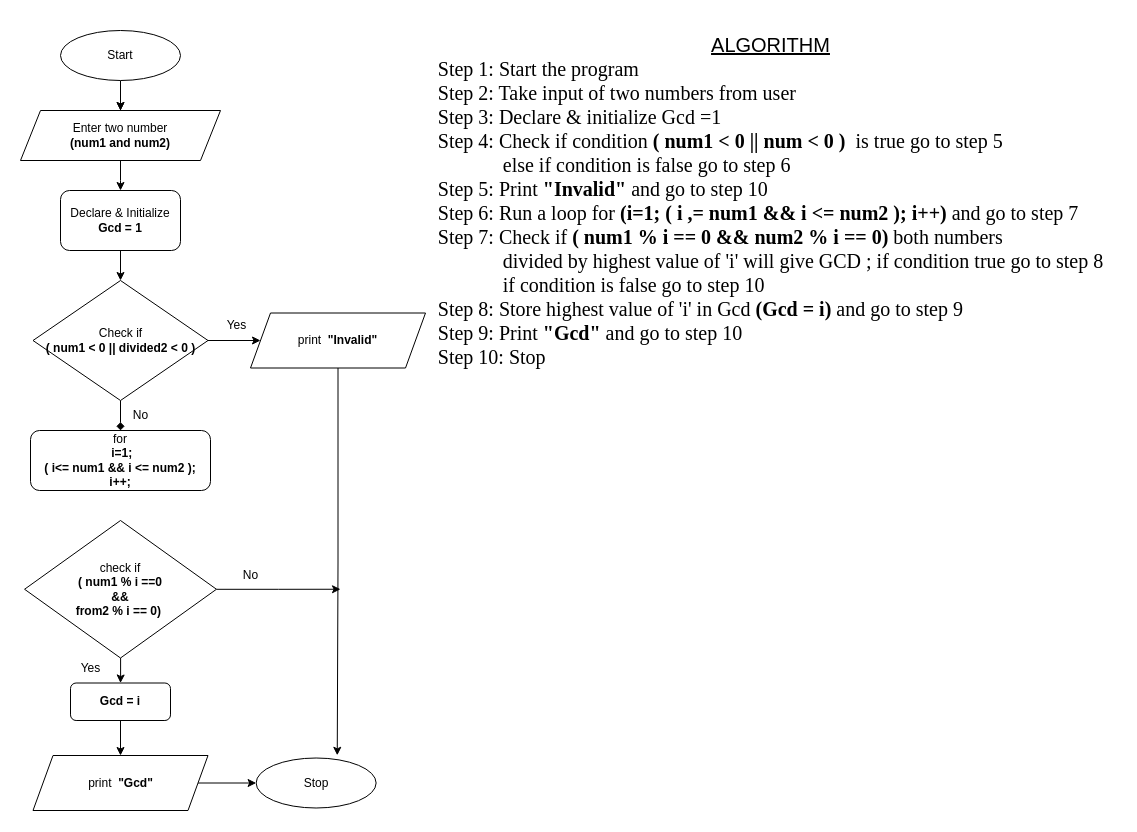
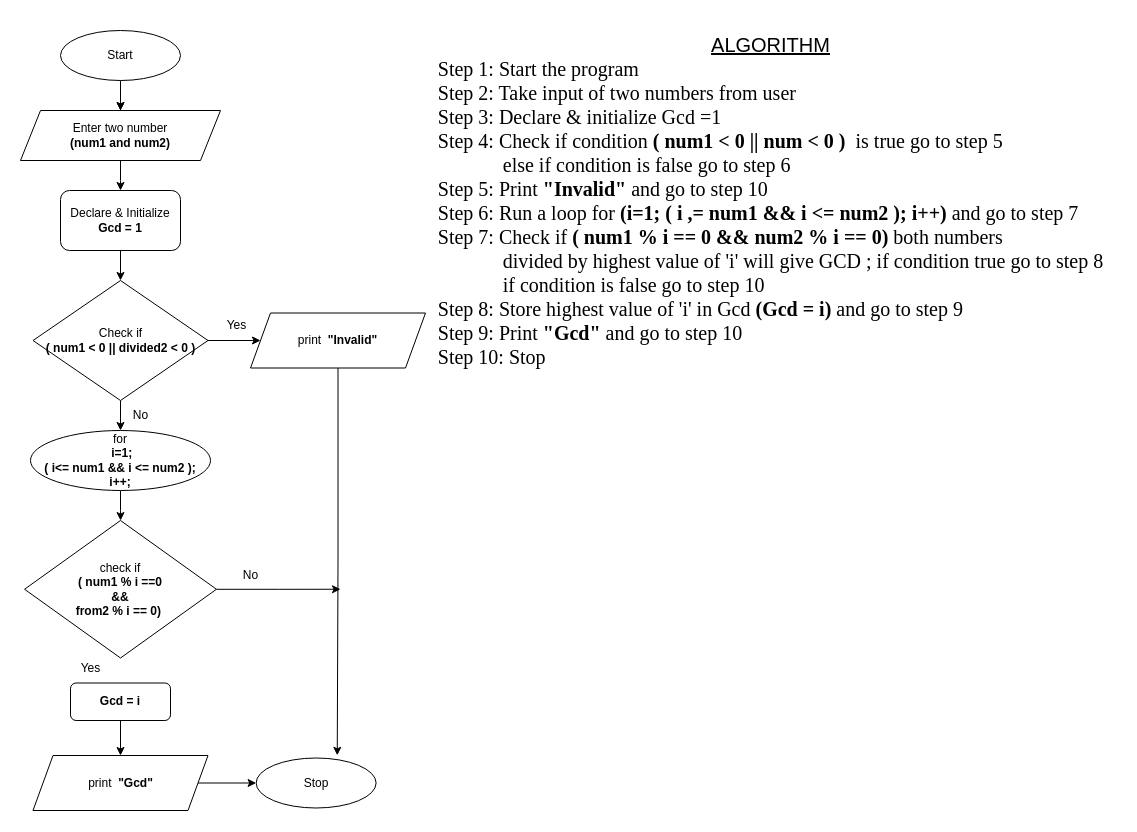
  <mxCell id="0" />
  <mxCell id="1" parent="0" />
  <mxCell id="2" value="" style="rounded=0;html=1;jettySize=auto;orthogonalLoop=1;fontSize=11;endArrow=block;endFill=0;endSize=8;strokeWidth=1;shadow=0;labelBackgroundColor=none;edgeStyle=orthogonalEdgeStyle;" parent="1" edge="1"><mxGeometry relative="1" as="geometry"><mxPoint x="120" y="40" as="sourcePoint" /><mxPoint x="120" y="80" as="targetPoint" /></mxGeometry></mxCell>
  <mxCell id="3" style="edgeStyle=orthogonalEdgeStyle;rounded=0;orthogonalLoop=1;jettySize=auto;html=1;" parent="1" source="5" edge="1"><mxGeometry relative="1" as="geometry"><mxPoint x="120" y="110" as="targetPoint" /></mxGeometry></mxCell>
  <mxCell id="4" value="" style="edgeStyle=orthogonalEdgeStyle;rounded=0;orthogonalLoop=1;jettySize=auto;html=1;" parent="1" source="5" edge="1"><mxGeometry relative="1" as="geometry"><mxPoint x="120" y="190" as="targetPoint" /></mxGeometry></mxCell>
  <mxCell id="5" value="Enter two number &lt;br&gt;&lt;b&gt;(num1 and num2)&lt;/b&gt;" style="shape=parallelogram;perimeter=parallelogramPerimeter;whiteSpace=wrap;html=1;fixedSize=1;" parent="1" vertex="1"><mxGeometry x="20" y="110" width="200" height="50" as="geometry" /></mxCell>
  <mxCell id="6" value="" style="edgeStyle=orthogonalEdgeStyle;rounded=0;orthogonalLoop=1;jettySize=auto;html=1;" parent="1" source="7" edge="1"><mxGeometry relative="1" as="geometry"><mxPoint x="120" y="110" as="targetPoint" /></mxGeometry></mxCell>
  <mxCell id="7" value="Start" style="ellipse;whiteSpace=wrap;html=1;" parent="1" vertex="1"><mxGeometry x="60" y="30" width="120" height="50" as="geometry" /></mxCell>
  <mxCell id="8" value="&lt;font style=&quot;font-size: 20px;&quot;&gt;&lt;u&gt;ALGORITHM&lt;/u&gt;&lt;br&gt;&lt;div style=&quot;text-align: left;&quot;&gt;&lt;span style=&quot;background-color: initial;&quot;&gt;&lt;font style=&quot;font-size: 20px;&quot; face=&quot;Times New Roman&quot;&gt;Step 1: Start the program&lt;/font&gt;&lt;/span&gt;&lt;/div&gt;&lt;div style=&quot;text-align: left;&quot;&gt;&lt;span style=&quot;background-color: initial;&quot;&gt;&lt;font style=&quot;font-size: 20px;&quot; face=&quot;Times New Roman&quot;&gt;Step 2: Take input of two numbers from user&lt;/font&gt;&lt;/span&gt;&lt;/div&gt;&lt;div style=&quot;text-align: left;&quot;&gt;&lt;span style=&quot;background-color: initial;&quot;&gt;&lt;font style=&quot;font-size: 20px;&quot; face=&quot;Times New Roman&quot;&gt;Step 3: Declare &amp;amp; initialize Gcd =1&lt;/font&gt;&lt;/span&gt;&lt;/div&gt;&lt;div style=&quot;text-align: left;&quot;&gt;&lt;span style=&quot;background-color: initial;&quot;&gt;&lt;font style=&quot;font-size: 20px;&quot; face=&quot;Times New Roman&quot;&gt;Step 4: Check if condition&amp;nbsp;&lt;b&gt;( num1 &amp;lt; 0 || num &amp;lt; 0 )&lt;/b&gt;&amp;nbsp; is true go to step 5&amp;nbsp;&lt;/font&gt;&lt;/span&gt;&lt;/div&gt;&lt;div style=&quot;text-align: left;&quot;&gt;&lt;span style=&quot;background-color: initial;&quot;&gt;&lt;font style=&quot;font-size: 20px;&quot; face=&quot;Times New Roman&quot;&gt;&amp;nbsp; &amp;nbsp; &amp;nbsp; &amp;nbsp; &amp;nbsp; &amp;nbsp; &amp;nbsp;else if condition is false go to step 6&amp;nbsp;&lt;/font&gt;&lt;/span&gt;&lt;/div&gt;&lt;div style=&quot;text-align: left;&quot;&gt;&lt;span style=&quot;background-color: initial;&quot;&gt;&lt;font style=&quot;font-size: 20px;&quot; face=&quot;Times New Roman&quot;&gt;Step 5: Print &lt;b&gt;&quot;Invalid&quot;&lt;/b&gt; and go to step 10&lt;/font&gt;&lt;/span&gt;&lt;/div&gt;&lt;div style=&quot;text-align: left;&quot;&gt;&lt;span style=&quot;font-family: &amp;quot;Times New Roman&amp;quot;; background-color: initial;&quot;&gt;Step 6: Run a loop for &lt;b&gt;(i=1; ( i ,= num1 &amp;amp;&amp;amp; i &amp;lt;= num2 ); i++) &lt;/b&gt;and go to step 7&lt;/span&gt;&lt;/div&gt;&lt;div style=&quot;text-align: left;&quot;&gt;&lt;span style=&quot;font-family: &amp;quot;Times New Roman&amp;quot;; background-color: initial;&quot;&gt;Step 7: Check if &lt;b&gt;( num1 % i == 0 &amp;amp;&amp;amp; num2 % i == 0) &lt;/b&gt;both numbers&amp;nbsp;&lt;/span&gt;&lt;/div&gt;&lt;div style=&quot;text-align: left;&quot;&gt;&lt;span style=&quot;font-family: &amp;quot;Times New Roman&amp;quot;; background-color: initial;&quot;&gt;&amp;nbsp; &amp;nbsp; &amp;nbsp; &amp;nbsp; &amp;nbsp; &amp;nbsp; &amp;nbsp;divided by highest value of 'i' will give GCD&amp;nbsp;; if condition true go to step 8&lt;/span&gt;&lt;/div&gt;&lt;div style=&quot;text-align: left;&quot;&gt;&lt;span style=&quot;font-family: &amp;quot;Times New Roman&amp;quot;; background-color: initial;&quot;&gt;&amp;nbsp; &amp;nbsp; &amp;nbsp; &amp;nbsp; &amp;nbsp; &amp;nbsp; &amp;nbsp;if condition is false go to step 10&lt;/span&gt;&lt;/div&gt;&lt;div style=&quot;text-align: left;&quot;&gt;&lt;font style=&quot;font-size: 20px;&quot; face=&quot;Times New Roman&quot;&gt;Step 8:&amp;nbsp;Store highest value of 'i' in Gcd&lt;b&gt; (Gcd = i) &lt;/b&gt;and go to step 9&lt;/font&gt;&lt;/div&gt;&lt;div style=&quot;text-align: left;&quot;&gt;&lt;font style=&quot;font-size: 20px;&quot; face=&quot;Times New Roman&quot;&gt;Step 9: Print&lt;b&gt; &quot;Gcd&quot;&lt;/b&gt; and go to step 10&lt;/font&gt;&lt;/div&gt;&lt;div style=&quot;text-align: left;&quot;&gt;&lt;font face=&quot;Times New Roman&quot;&gt;Step 10: Stop&lt;/font&gt;&lt;/div&gt;&lt;/font&gt;" style="text;html=1;resizable=0;autosize=1;align=center;verticalAlign=middle;points=[];fillColor=none;strokeColor=none;rounded=0;" parent="1" vertex="1"><mxGeometry x="425" y="20" width="690" height="360" as="geometry" /></mxCell>
  <mxCell id="9" value="Stop" style="ellipse;whiteSpace=wrap;html=1;" parent="1" vertex="1"><mxGeometry x="255.63" y="757.5" width="120" height="50" as="geometry" /></mxCell>
- <mxCell id="10" value="" style="edgeStyle=orthogonalEdgeStyle;rounded=0;orthogonalLoop=1;jettySize=auto;html=1;endArrow=diamond;" parent="1" source="12" target="21" edge="1"><mxGeometry relative="1" as="geometry" /></mxCell>
+ <mxCell id="10" value="" style="edgeStyle=orthogonalEdgeStyle;rounded=0;orthogonalLoop=1;jettySize=auto;html=1;" parent="1" source="12" target="21" edge="1"><mxGeometry relative="1" as="geometry" /></mxCell>
  <mxCell id="11" value="" style="edgeStyle=orthogonalEdgeStyle;rounded=0;orthogonalLoop=1;jettySize=auto;html=1;" parent="1" source="12" target="25" edge="1"><mxGeometry relative="1" as="geometry" /></mxCell>
  <mxCell id="12" value="Check if&lt;br&gt;&lt;b&gt;( num1 &amp;lt; 0 || divided2 &amp;lt; 0 )&lt;/b&gt;" style="rhombus;whiteSpace=wrap;html=1;" parent="1" vertex="1"><mxGeometry x="32.5" y="280" width="175" height="120" as="geometry" /></mxCell>
- <mxCell id="13" value="" style="edgeStyle=orthogonalEdgeStyle;rounded=0;orthogonalLoop=1;jettySize=auto;html=1;" parent="1" source="15" target="23" edge="1"><mxGeometry relative="1" as="geometry" /></mxCell>
  <mxCell id="14" style="edgeStyle=orthogonalEdgeStyle;rounded=0;orthogonalLoop=1;jettySize=auto;html=1;" parent="1" source="15" edge="1"><mxGeometry relative="1" as="geometry"><mxPoint x="340" y="588.75" as="targetPoint" /></mxGeometry></mxCell>
  <mxCell id="15" value="check if&lt;br&gt;&lt;b&gt;( num1 % i ==0 &lt;br&gt;&amp;amp;&amp;amp;&lt;br&gt;from2 % i == 0)&amp;nbsp;&lt;/b&gt;" style="rhombus;whiteSpace=wrap;html=1;" parent="1" vertex="1"><mxGeometry x="24.07" y="520" width="191.87" height="137.5" as="geometry" /></mxCell>
  <mxCell id="16" value="" style="edgeStyle=orthogonalEdgeStyle;rounded=0;orthogonalLoop=1;jettySize=auto;html=1;" parent="1" source="17" target="9" edge="1"><mxGeometry relative="1" as="geometry" /></mxCell>
  <mxCell id="17" value="print&amp;nbsp;&amp;nbsp;&lt;b&gt;&quot;Gcd&quot;&lt;/b&gt;" style="shape=parallelogram;perimeter=parallelogramPerimeter;whiteSpace=wrap;html=1;fixedSize=1;" parent="1" vertex="1"><mxGeometry x="32.5" y="755" width="175" height="55" as="geometry" /></mxCell>
  <mxCell id="18" value="" style="edgeStyle=orthogonalEdgeStyle;rounded=0;orthogonalLoop=1;jettySize=auto;html=1;" parent="1" source="19" target="12" edge="1"><mxGeometry relative="1" as="geometry" /></mxCell>
  <mxCell id="19" value="Declare &amp;amp; Initialize &lt;b&gt;Gcd = 1&lt;/b&gt;" style="rounded=1;whiteSpace=wrap;html=1;" parent="1" vertex="1"><mxGeometry x="60" y="190" width="120" height="60" as="geometry" /></mxCell>
- <mxCell id="21" value="for&lt;br&gt;&lt;b&gt;&amp;nbsp;i=1;&lt;/b&gt;&lt;br&gt;&lt;b&gt;( i&amp;lt;= num1 &amp;amp;&amp;amp; i &amp;lt;= num2 );&lt;br&gt;i++;&lt;br&gt;&lt;/b&gt;" style="rounded=1;whiteSpace=wrap;html=1;" parent="1" vertex="1"><mxGeometry x="30" y="430" width="180" height="60" as="geometry" /></mxCell>
+ <mxCell id="20" value="" style="edgeStyle=orthogonalEdgeStyle;rounded=0;orthogonalLoop=1;jettySize=auto;html=1;" parent="1" source="21" target="15" edge="1"><mxGeometry relative="1" as="geometry" /></mxCell>
+ <mxCell id="21" value="for&lt;br&gt;&lt;b&gt;&amp;nbsp;i=1;&lt;/b&gt;&lt;br&gt;&lt;b&gt;( i&amp;lt;= num1 &amp;amp;&amp;amp; i &amp;lt;= num2 );&lt;br&gt;i++;&lt;br&gt;&lt;/b&gt;" style="ellipse;whiteSpace=wrap;html=1;" parent="1" vertex="1"><mxGeometry x="30" y="430" width="180" height="60" as="geometry" /></mxCell>
  <mxCell id="22" value="" style="edgeStyle=orthogonalEdgeStyle;rounded=0;orthogonalLoop=1;jettySize=auto;html=1;" parent="1" source="23" target="17" edge="1"><mxGeometry relative="1" as="geometry" /></mxCell>
  <mxCell id="23" value="&lt;b&gt;Gcd = i&lt;/b&gt;" style="rounded=1;whiteSpace=wrap;html=1;" parent="1" vertex="1"><mxGeometry x="70" y="682.5" width="100" height="37.5" as="geometry" /></mxCell>
  <mxCell id="24" style="edgeStyle=orthogonalEdgeStyle;rounded=0;orthogonalLoop=1;jettySize=auto;html=1;entryX=0.676;entryY=-0.054;entryDx=0;entryDy=0;entryPerimeter=0;" parent="1" source="25" target="9" edge="1"><mxGeometry relative="1" as="geometry" /></mxCell>
  <mxCell id="25" value="print&amp;nbsp;&amp;nbsp;&lt;b&gt;&quot;Invalid&quot;&lt;/b&gt;" style="shape=parallelogram;perimeter=parallelogramPerimeter;whiteSpace=wrap;html=1;fixedSize=1;" parent="1" vertex="1"><mxGeometry x="250" y="312.5" width="175" height="55" as="geometry" /></mxCell>
  <mxCell id="26" value="No" style="text;html=1;resizable=0;autosize=1;align=center;verticalAlign=middle;points=[];fillColor=none;strokeColor=none;rounded=0;" parent="1" vertex="1"><mxGeometry x="120" y="400" width="40" height="30" as="geometry" /></mxCell>
  <mxCell id="27" value="Yes" style="text;html=1;resizable=0;autosize=1;align=center;verticalAlign=middle;points=[];fillColor=none;strokeColor=none;rounded=0;" parent="1" vertex="1"><mxGeometry x="70" y="652.5" width="40" height="30" as="geometry" /></mxCell>
  <mxCell id="28" value="Yes" style="text;html=1;resizable=0;autosize=1;align=center;verticalAlign=middle;points=[];fillColor=none;strokeColor=none;rounded=0;" parent="1" vertex="1"><mxGeometry x="215.63" y="310" width="40" height="30" as="geometry" /></mxCell>
  <mxCell id="29" value="No" style="text;html=1;resizable=0;autosize=1;align=center;verticalAlign=middle;points=[];fillColor=none;strokeColor=none;rounded=0;" parent="1" vertex="1"><mxGeometry x="230" y="560" width="40" height="30" as="geometry" /></mxCell>
